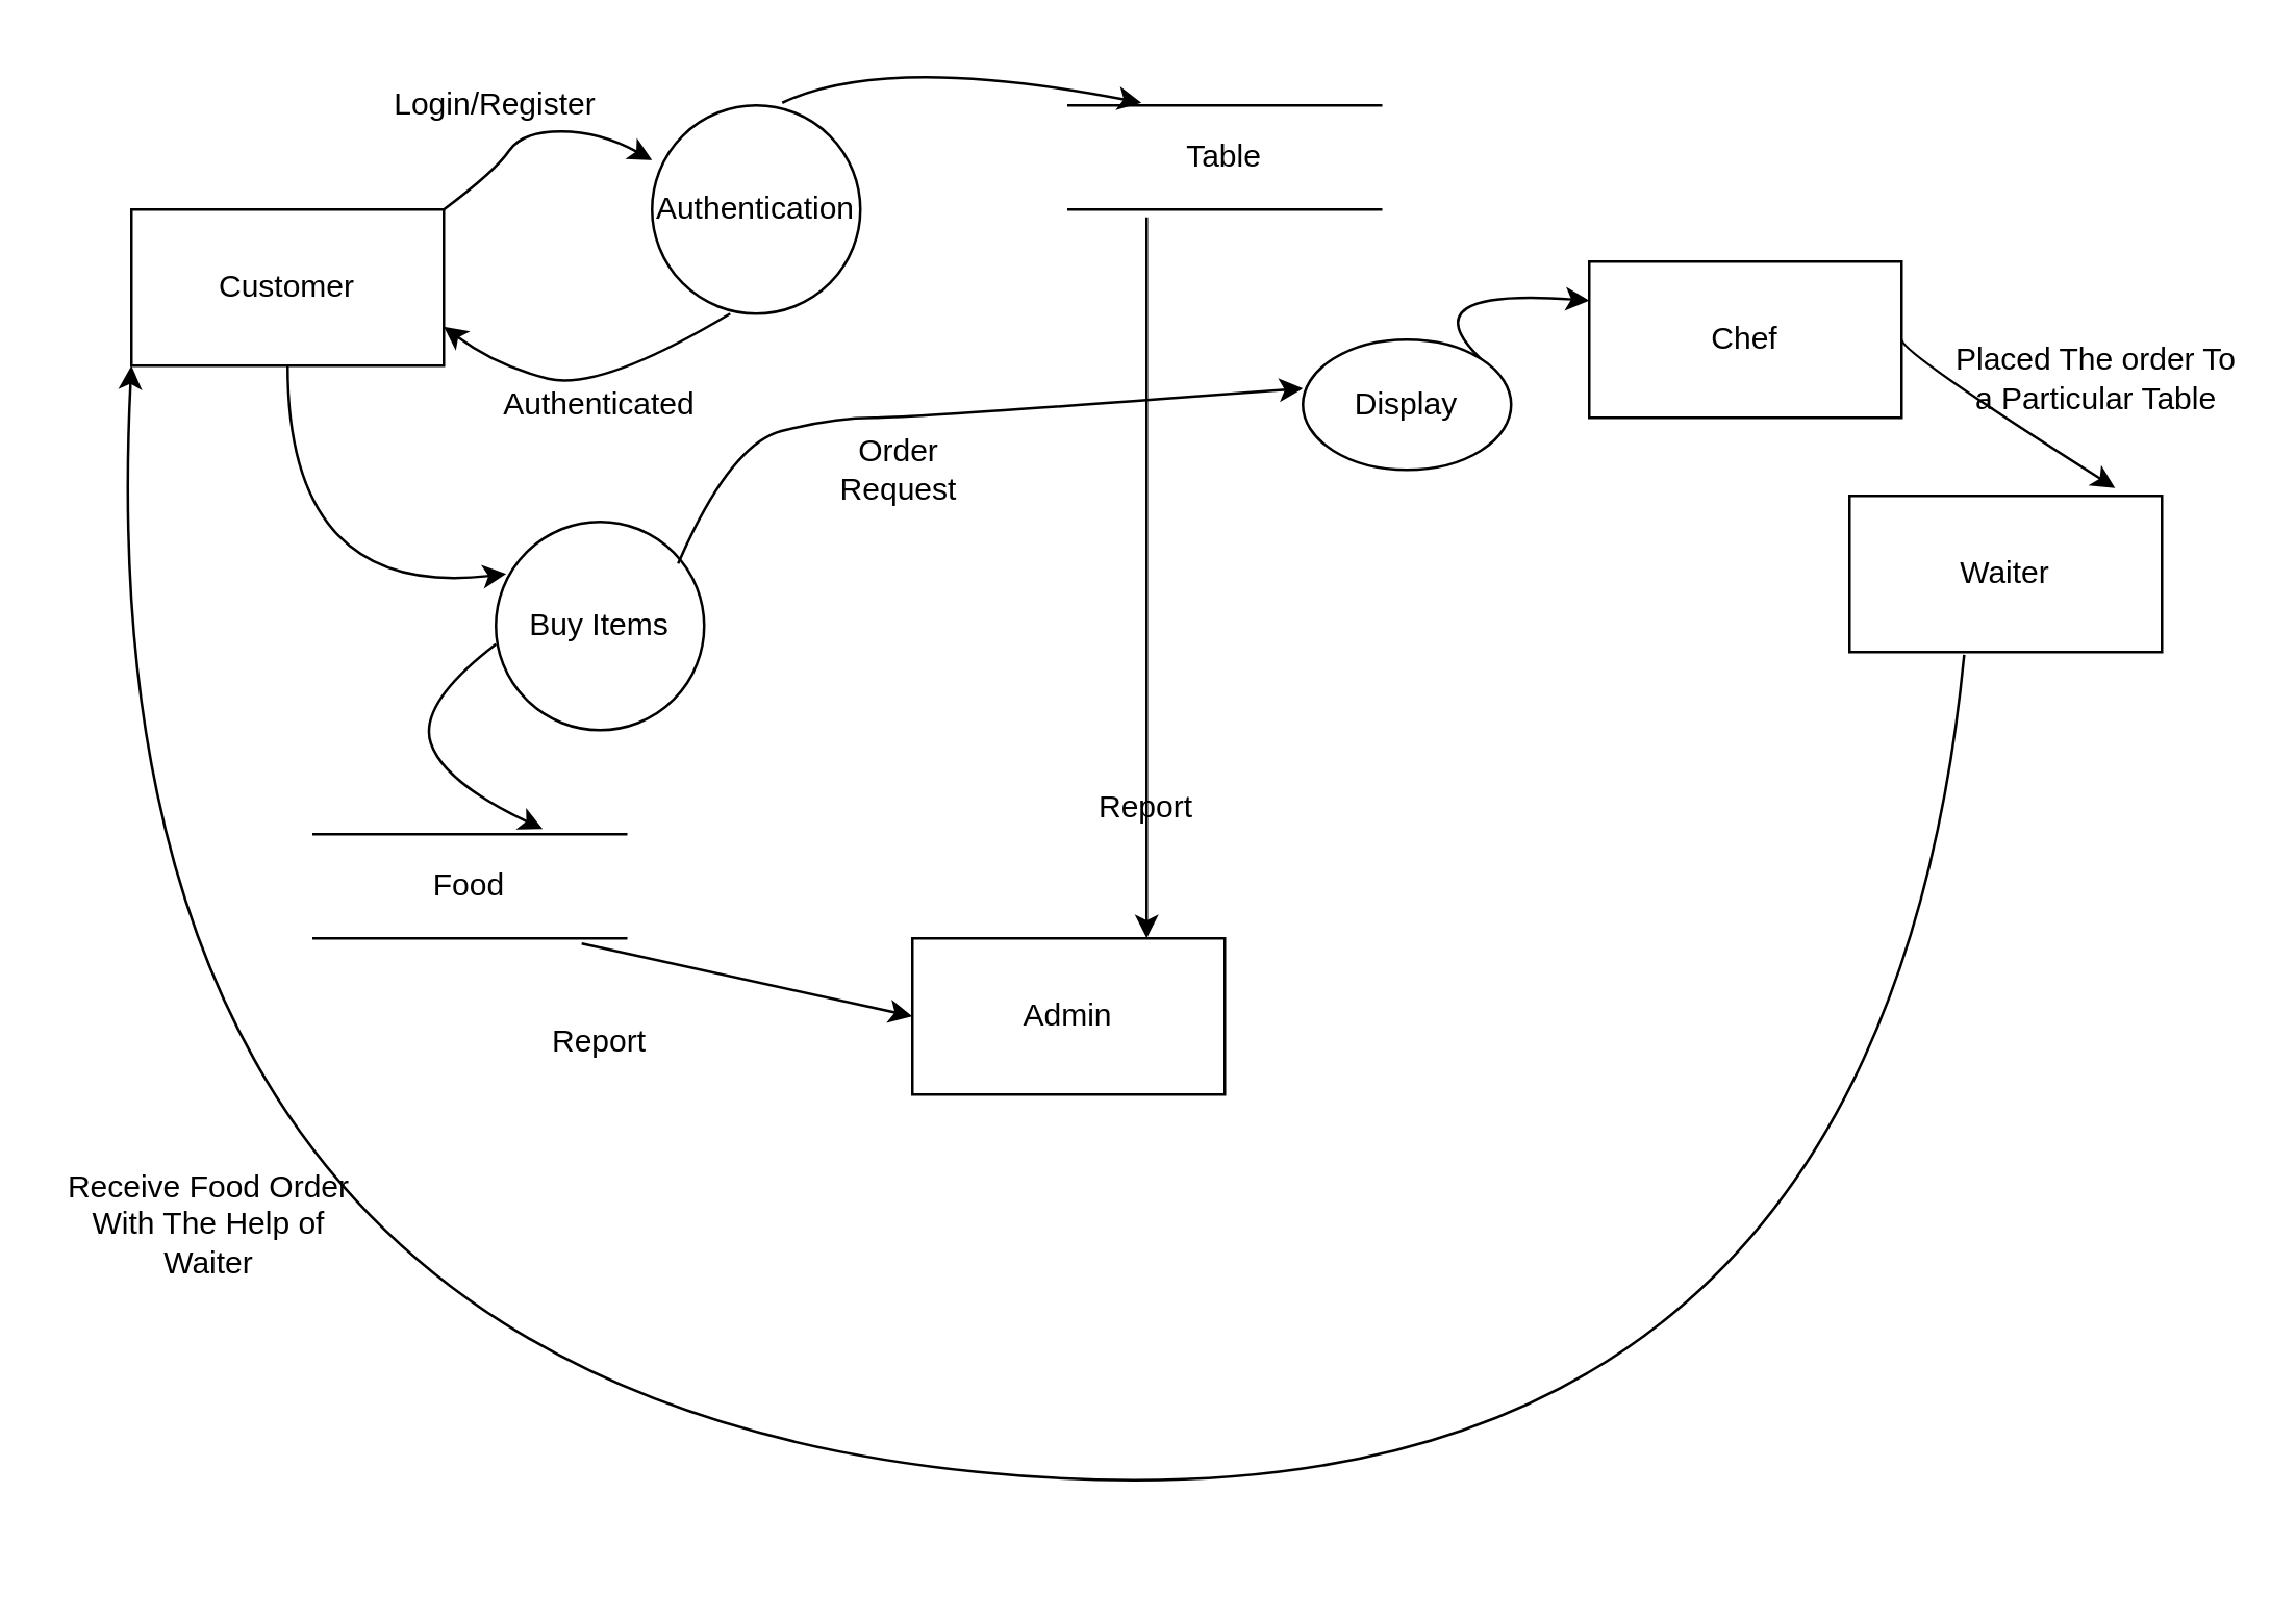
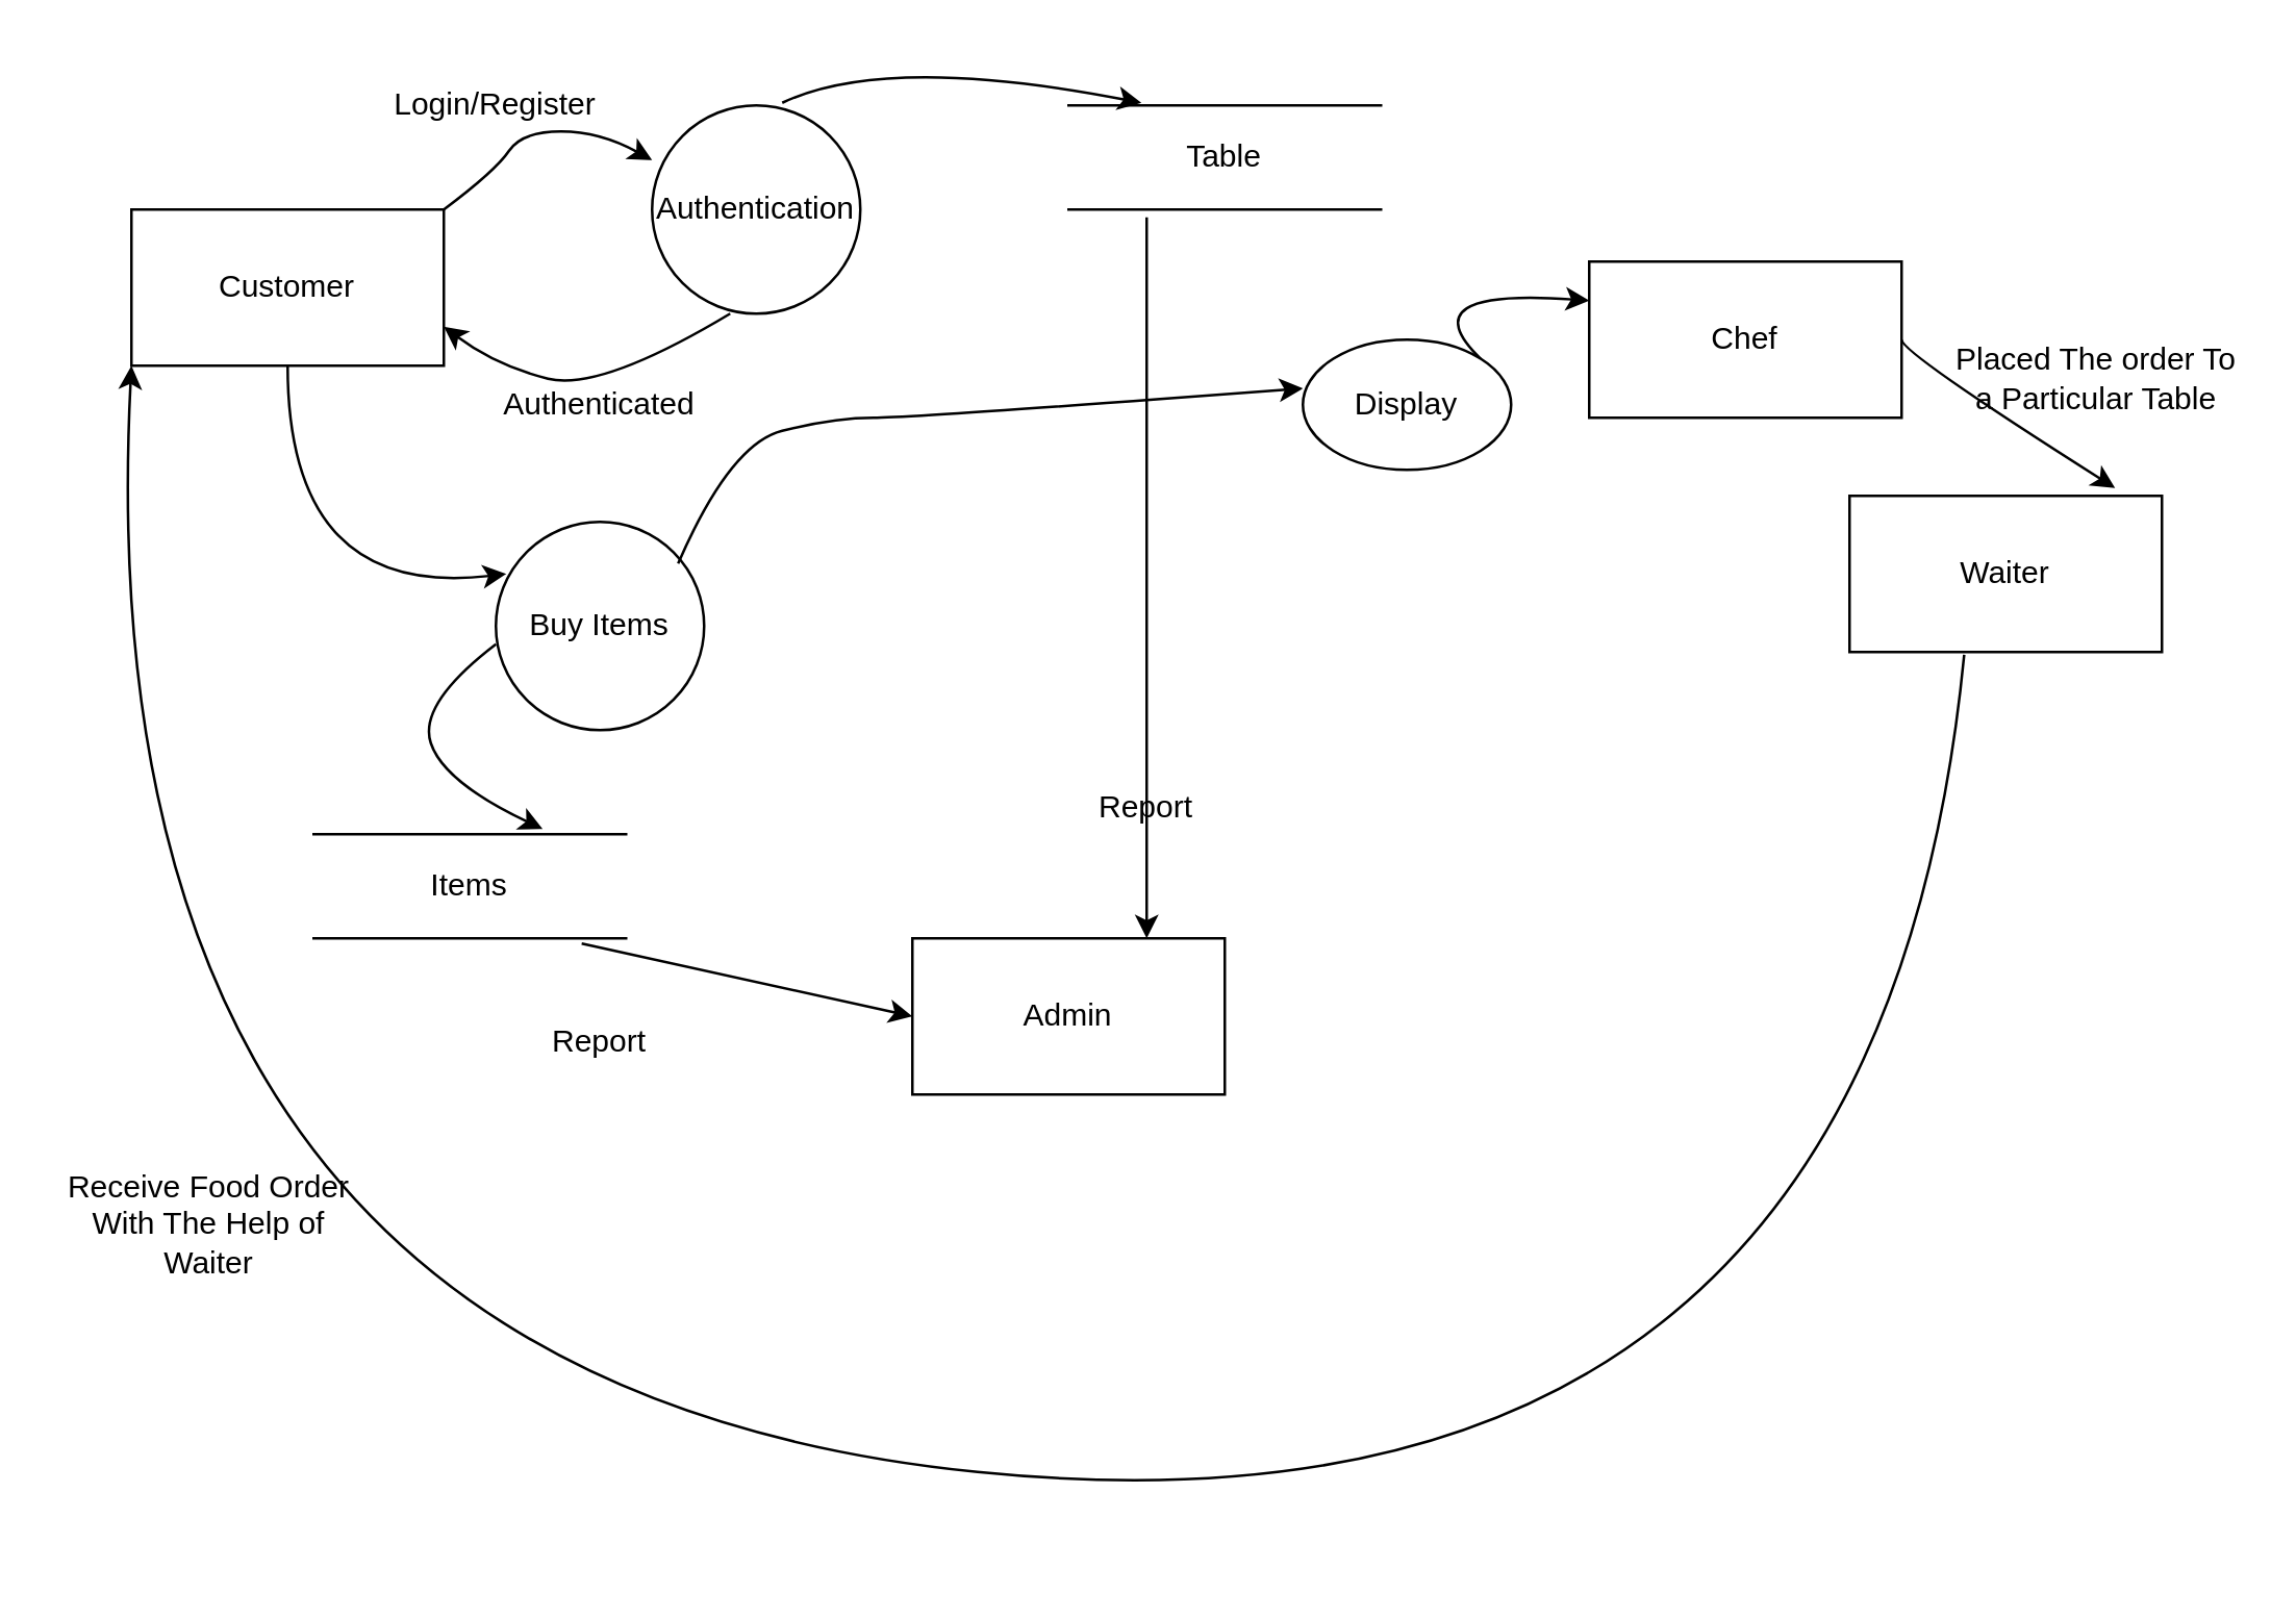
  <mxCell id="0" />
  <mxCell id="1" parent="0" />
  <mxCell id="2" value="Customer" style="rounded=0;whiteSpace=wrap;html=1;" vertex="1" parent="1"><mxGeometry x="50" y="80" width="120" height="60" as="geometry" /></mxCell>
  <mxCell id="3" value="Chef" style="rounded=0;whiteSpace=wrap;html=1;" vertex="1" parent="1"><mxGeometry x="610" y="100" width="120" height="60" as="geometry" /></mxCell>
  <mxCell id="4" value="Admin" style="rounded=0;whiteSpace=wrap;html=1;" vertex="1" parent="1"><mxGeometry x="350" y="360" width="120" height="60" as="geometry" /></mxCell>
  <mxCell id="5" value="Login/Register" style="text;html=1;strokeColor=none;fillColor=none;align=center;verticalAlign=middle;whiteSpace=wrap;rounded=0;" vertex="1" parent="1"><mxGeometry x="125" y="30" width="130" height="20" as="geometry" /></mxCell>
  <mxCell id="6" value="Authentication" style="ellipse;whiteSpace=wrap;html=1;aspect=fixed;" vertex="1" parent="1"><mxGeometry x="250" y="40" width="80" height="80" as="geometry" /></mxCell>
  <mxCell id="7" value="" style="curved=1;endArrow=classic;html=1;exitX=1;exitY=0;exitDx=0;exitDy=0;entryX=0;entryY=0.263;entryDx=0;entryDy=0;entryPerimeter=0;" edge="1" parent="1" source="2" target="6"><mxGeometry width="50" height="50" relative="1" as="geometry"><mxPoint x="190" y="105" as="sourcePoint" /><mxPoint x="240" y="55" as="targetPoint" /><Array as="points"><mxPoint x="190" y="65" /><mxPoint x="200" y="50" /><mxPoint x="230" y="50" /></Array></mxGeometry></mxCell>
  <mxCell id="8" value="" style="curved=1;endArrow=classic;html=1;exitX=0.375;exitY=1;exitDx=0;exitDy=0;exitPerimeter=0;entryX=1;entryY=0.75;entryDx=0;entryDy=0;" edge="1" parent="1" source="6" target="2"><mxGeometry width="50" height="50" relative="1" as="geometry"><mxPoint x="190" y="190" as="sourcePoint" /><mxPoint x="210" y="110" as="targetPoint" /><Array as="points"><mxPoint x="230" y="150" /><mxPoint x="190" y="140" /></Array></mxGeometry></mxCell>
  <mxCell id="9" value="Table" style="shape=partialRectangle;whiteSpace=wrap;html=1;left=0;right=0;fillColor=none;" vertex="1" parent="1"><mxGeometry x="410" y="40" width="120" height="40" as="geometry" /></mxCell>
  <mxCell id="10" value="" style="curved=1;endArrow=classic;html=1;entryX=0.233;entryY=-0.025;entryDx=0;entryDy=0;entryPerimeter=0;" edge="1" parent="1" target="9"><mxGeometry width="50" height="50" relative="1" as="geometry"><mxPoint x="300" y="39" as="sourcePoint" /><mxPoint x="260" y="71.04" as="targetPoint" /><Array as="points"><mxPoint x="340" y="20" /></Array></mxGeometry></mxCell>
  <mxCell id="11" value="Authenticated" style="text;html=1;strokeColor=none;fillColor=none;align=center;verticalAlign=middle;whiteSpace=wrap;rounded=0;" vertex="1" parent="1"><mxGeometry x="190" y="150" width="80" height="10" as="geometry" /></mxCell>
  <mxCell id="12" value="Buy Items" style="ellipse;whiteSpace=wrap;html=1;aspect=fixed;" vertex="1" parent="1"><mxGeometry x="190" y="200" width="80" height="80" as="geometry" /></mxCell>
- <mxCell id="13" value="Food" style="shape=partialRectangle;whiteSpace=wrap;html=1;left=0;right=0;fillColor=none;" vertex="1" parent="1"><mxGeometry x="120" y="320" width="120" height="40" as="geometry" /></mxCell>
+ <mxCell id="13" value="Items" style="shape=partialRectangle;whiteSpace=wrap;html=1;left=0;right=0;fillColor=none;" vertex="1" parent="1"><mxGeometry x="120" y="320" width="120" height="40" as="geometry" /></mxCell>
  <mxCell id="14" value="" style="curved=1;endArrow=classic;html=1;exitX=0;exitY=0.588;exitDx=0;exitDy=0;exitPerimeter=0;entryX=0.733;entryY=-0.05;entryDx=0;entryDy=0;entryPerimeter=0;" edge="1" parent="1" source="12" target="13"><mxGeometry width="50" height="50" relative="1" as="geometry"><mxPoint x="100" y="440" as="sourcePoint" /><mxPoint x="190" y="320" as="targetPoint" /><Array as="points"><mxPoint x="160" y="270" /><mxPoint x="170" y="300" /></Array></mxGeometry></mxCell>
  <mxCell id="15" value="" style="curved=1;endArrow=classic;html=1;exitX=0.5;exitY=1;exitDx=0;exitDy=0;" edge="1" parent="1" source="2"><mxGeometry width="50" height="50" relative="1" as="geometry"><mxPoint x="100" y="440" as="sourcePoint" /><mxPoint x="194" y="220" as="targetPoint" /><Array as="points"><mxPoint x="110" y="230" /></Array></mxGeometry></mxCell>
  <mxCell id="16" value="Display" style="ellipse;whiteSpace=wrap;html=1;aspect=fixed;" vertex="1" parent="1"><mxGeometry x="500" y="130" width="80" height="50" as="geometry" /></mxCell>
  <mxCell id="17" value="" style="curved=1;endArrow=classic;html=1;entryX=0;entryY=0.375;entryDx=0;entryDy=0;entryPerimeter=0;" edge="1" parent="1" target="16"><mxGeometry width="50" height="50" relative="1" as="geometry"><mxPoint x="260" y="216" as="sourcePoint" /><mxPoint x="100" y="440" as="targetPoint" /><Array as="points"><mxPoint x="280" y="170" /><mxPoint x="320" y="160" /><mxPoint x="350" y="160" /></Array></mxGeometry></mxCell>
- <mxCell id="18" value="Order Request" style="text;html=1;strokeColor=none;fillColor=none;align=center;verticalAlign=middle;whiteSpace=wrap;rounded=0;" vertex="1" parent="1"><mxGeometry x="310" y="170" width="70" height="20" as="geometry" /></mxCell>
  <mxCell id="19" value="" style="curved=1;endArrow=classic;html=1;entryX=0;entryY=0.25;entryDx=0;entryDy=0;exitX=1;exitY=0;exitDx=0;exitDy=0;" edge="1" parent="1" source="16" target="3"><mxGeometry width="50" height="50" relative="1" as="geometry"><mxPoint x="50" y="490" as="sourcePoint" /><mxPoint x="100" y="440" as="targetPoint" /><Array as="points"><mxPoint x="540" y="110" /></Array></mxGeometry></mxCell>
  <mxCell id="20" value="Waiter" style="rounded=0;whiteSpace=wrap;html=1;" vertex="1" parent="1"><mxGeometry x="710" y="190" width="120" height="60" as="geometry" /></mxCell>
  <mxCell id="21" value="" style="curved=1;endArrow=classic;html=1;entryX=0.85;entryY=-0.05;entryDx=0;entryDy=0;entryPerimeter=0;exitX=1;exitY=0.5;exitDx=0;exitDy=0;" edge="1" parent="1" source="3" target="20"><mxGeometry width="50" height="50" relative="1" as="geometry"><mxPoint x="730" y="185" as="sourcePoint" /><mxPoint x="790" y="135" as="targetPoint" /><Array as="points"><mxPoint x="730" y="135" /></Array></mxGeometry></mxCell>
  <mxCell id="22" value="Placed The order To a Particular Table" style="text;html=1;strokeColor=none;fillColor=none;align=center;verticalAlign=middle;whiteSpace=wrap;rounded=0;" vertex="1" parent="1"><mxGeometry x="750" y="130" width="110" height="30" as="geometry" /></mxCell>
  <mxCell id="23" value="" style="curved=1;endArrow=classic;html=1;entryX=0;entryY=1;entryDx=0;entryDy=0;exitX=0.367;exitY=1.017;exitDx=0;exitDy=0;exitPerimeter=0;" edge="1" parent="1" source="20" target="2"><mxGeometry width="50" height="50" relative="1" as="geometry"><mxPoint x="700" y="590" as="sourcePoint" /><mxPoint x="100" y="520" as="targetPoint" /><Array as="points"><mxPoint x="720" y="600" /><mxPoint x="30" y="530" /></Array></mxGeometry></mxCell>
  <mxCell id="24" value="Receive Food Order With The Help of Waiter" style="text;html=1;strokeColor=none;fillColor=none;align=center;verticalAlign=middle;whiteSpace=wrap;rounded=0;" vertex="1" parent="1"><mxGeometry y="460" width="120" height="20" as="geometry" x="20" /></mxCell>
  <mxCell id="25" value="" style="endArrow=classic;html=1;exitX=0.25;exitY=1.075;exitDx=0;exitDy=0;exitPerimeter=0;entryX=0.75;entryY=0;entryDx=0;entryDy=0;" edge="1" parent="1" source="9" target="4"><mxGeometry width="50" height="50" relative="1" as="geometry"><mxPoint x="80" y="590" as="sourcePoint" /><mxPoint x="30" y="640" as="targetPoint" /></mxGeometry></mxCell>
  <mxCell id="26" value="" style="endArrow=classic;html=1;entryX=0;entryY=0.5;entryDx=0;entryDy=0;exitX=0.858;exitY=1.05;exitDx=0;exitDy=0;exitPerimeter=0;" edge="1" parent="1" source="13" target="4"><mxGeometry width="50" height="50" relative="1" as="geometry"><mxPoint x="30" y="640" as="sourcePoint" /><mxPoint x="80" y="590" as="targetPoint" /></mxGeometry></mxCell>
  <mxCell id="27" value="Report" style="text;html=1;strokeColor=none;fillColor=none;align=center;verticalAlign=middle;whiteSpace=wrap;rounded=0;" vertex="1" parent="1"><mxGeometry x="420" y="300" width="40" height="20" as="geometry" /></mxCell>
  <mxCell id="28" value="Report" style="text;html=1;strokeColor=none;fillColor=none;align=center;verticalAlign=middle;whiteSpace=wrap;rounded=0;" vertex="1" parent="1"><mxGeometry x="190" y="390" width="80" height="20" as="geometry" /></mxCell>
